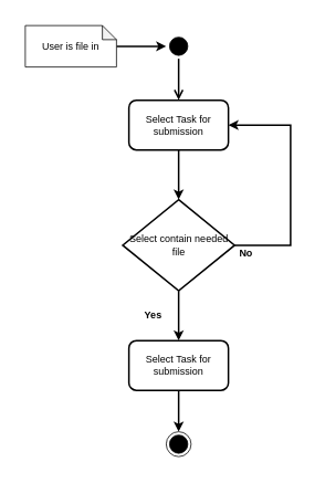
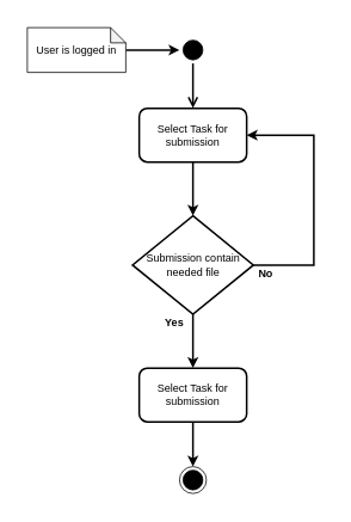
  <mxCell id="0" />
  <mxCell id="1" parent="0" />
  <mxCell id="2" value="" style="rounded=0;whiteSpace=wrap;html=1;strokeWidth=2;strokeColor=none;" vertex="1" parent="1"><mxGeometry x="20" y="20" width="350" height="540" as="geometry" /></mxCell>
  <mxCell id="3" value="" style="edgeStyle=orthogonalEdgeStyle;rounded=0;orthogonalLoop=1;jettySize=auto;html=1;strokeColor=#000000;strokeWidth=2;" edge="1" parent="1" source="4" target="5"><mxGeometry relative="1" as="geometry" /></mxCell>
- <mxCell id="4" value="User is file in" style="shape=note;whiteSpace=wrap;html=1;backgroundOutline=1;darkOpacity=0.05;size=17;" vertex="1" parent="1"><mxGeometry x="30" y="30" width="110" height="50" as="geometry" /></mxCell>
+ <mxCell id="4" value="User is logged in" style="shape=note;whiteSpace=wrap;html=1;backgroundOutline=1;darkOpacity=0.05;size=17;" vertex="1" parent="1"><mxGeometry x="30" y="30" width="110" height="50" as="geometry" /></mxCell>
  <mxCell id="5" value="" style="ellipse;html=1;shape=startState;fillColor=#000000;" vertex="1" parent="1"><mxGeometry x="200" y="40" width="30" height="30" as="geometry" /></mxCell>
  <mxCell id="6" value="" style="edgeStyle=orthogonalEdgeStyle;html=1;verticalAlign=bottom;endArrow=open;endSize=8;strokeWidth=2;" edge="1" source="5" parent="1" target="8"><mxGeometry relative="1" as="geometry"><mxPoint x="215" y="130" as="targetPoint" /></mxGeometry></mxCell>
  <mxCell id="7" value="" style="edgeStyle=orthogonalEdgeStyle;rounded=0;orthogonalLoop=1;jettySize=auto;html=1;strokeColor=#000000;strokeWidth=2;" edge="1" parent="1" source="8" target="12"><mxGeometry relative="1" as="geometry" /></mxCell>
  <mxCell id="8" value="Select Task for submission" style="rounded=1;whiteSpace=wrap;html=1;strokeColor=#000000;strokeWidth=2;" vertex="1" parent="1"><mxGeometry x="155" y="120" width="120" height="60" as="geometry" /></mxCell>
  <mxCell id="9" style="edgeStyle=orthogonalEdgeStyle;rounded=0;orthogonalLoop=1;jettySize=auto;html=1;exitX=0.5;exitY=1;exitDx=0;exitDy=0;strokeColor=#000000;strokeWidth=2;" edge="1" parent="1" source="8" target="8"><mxGeometry relative="1" as="geometry" /></mxCell>
  <mxCell id="10" style="edgeStyle=orthogonalEdgeStyle;rounded=0;orthogonalLoop=1;jettySize=auto;html=1;strokeColor=#000000;strokeWidth=2;" edge="1" parent="1" source="12" target="14"><mxGeometry relative="1" as="geometry" /></mxCell>
  <mxCell id="11" style="edgeStyle=orthogonalEdgeStyle;rounded=0;orthogonalLoop=1;jettySize=auto;html=1;strokeColor=#000000;strokeWidth=2;" edge="1" parent="1" source="12" target="8"><mxGeometry relative="1" as="geometry"><Array as="points"><mxPoint x="350" y="295" /><mxPoint x="350" y="150" /></Array></mxGeometry></mxCell>
- <mxCell id="12" value="Select contain needed file" style="rhombus;whiteSpace=wrap;html=1;rounded=0;strokeWidth=2;" vertex="1" parent="1"><mxGeometry x="147.5" y="240" width="135" height="110" as="geometry" /></mxCell>
+ <mxCell id="12" value="Submission contain needed file" style="rhombus;whiteSpace=wrap;html=1;rounded=0;strokeWidth=2;" vertex="1" parent="1"><mxGeometry x="147.5" y="240" width="135" height="110" as="geometry" /></mxCell>
  <mxCell id="13" style="edgeStyle=orthogonalEdgeStyle;rounded=0;orthogonalLoop=1;jettySize=auto;html=1;strokeColor=#000000;strokeWidth=2;" edge="1" parent="1" source="14" target="17"><mxGeometry relative="1" as="geometry"><mxPoint x="215" y="500" as="targetPoint" /></mxGeometry></mxCell>
  <mxCell id="14" value="Select Task for submission" style="rounded=1;whiteSpace=wrap;html=1;strokeColor=#000000;strokeWidth=2;" vertex="1" parent="1"><mxGeometry x="155" y="410" width="120" height="60" as="geometry" /></mxCell>
- <mxCell id="15" value="&lt;b&gt;Yes&lt;/b&gt;" style="text;html=1;align=center;verticalAlign=middle;resizable=0;points=[];autosize=1;" vertex="1" parent="1"><mxGeometry x="164" y="370" width="40" height="20" as="geometry" /></mxCell>
+ <mxCell id="15" value="&lt;b&gt;Yes&lt;/b&gt;" style="text;html=1;align=center;verticalAlign=middle;resizable=0;points=[];autosize=1;" vertex="1" parent="1"><mxGeometry x="174" y="350" width="40" height="20" as="geometry" /></mxCell>
  <mxCell id="16" value="&lt;b&gt;No&lt;/b&gt;" style="text;html=1;align=center;verticalAlign=middle;resizable=0;points=[];autosize=1;" vertex="1" parent="1"><mxGeometry x="281" y="295" width="30" height="20" as="geometry" /></mxCell>
  <mxCell id="17" value="" style="ellipse;html=1;shape=endState;fillColor=#000000;rounded=0;" vertex="1" parent="1"><mxGeometry x="200" y="520" width="30" height="30" as="geometry" /></mxCell>
